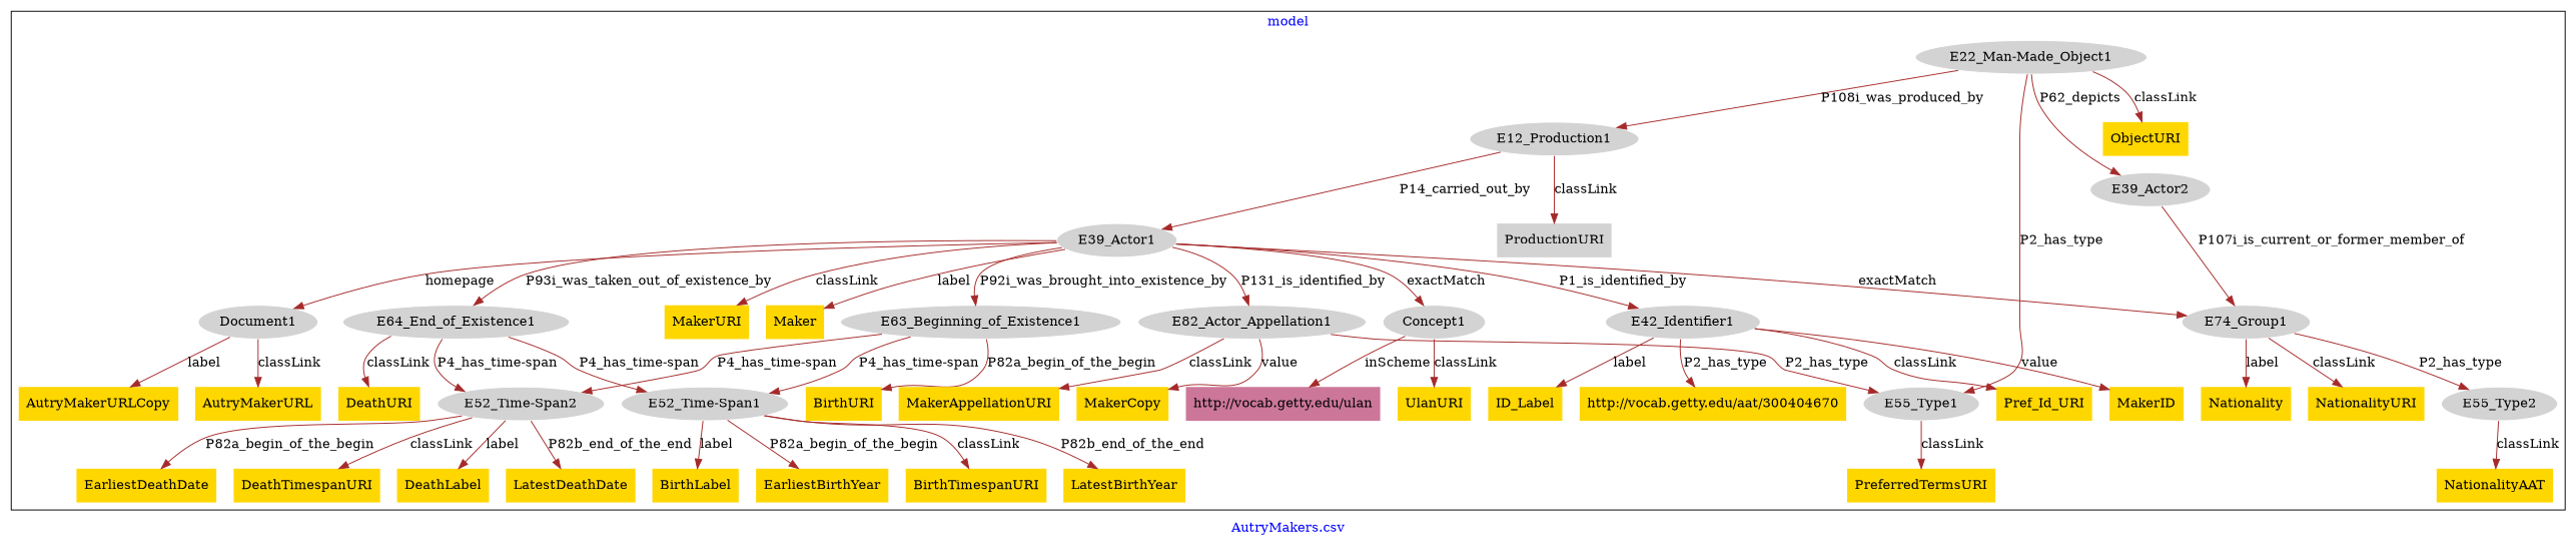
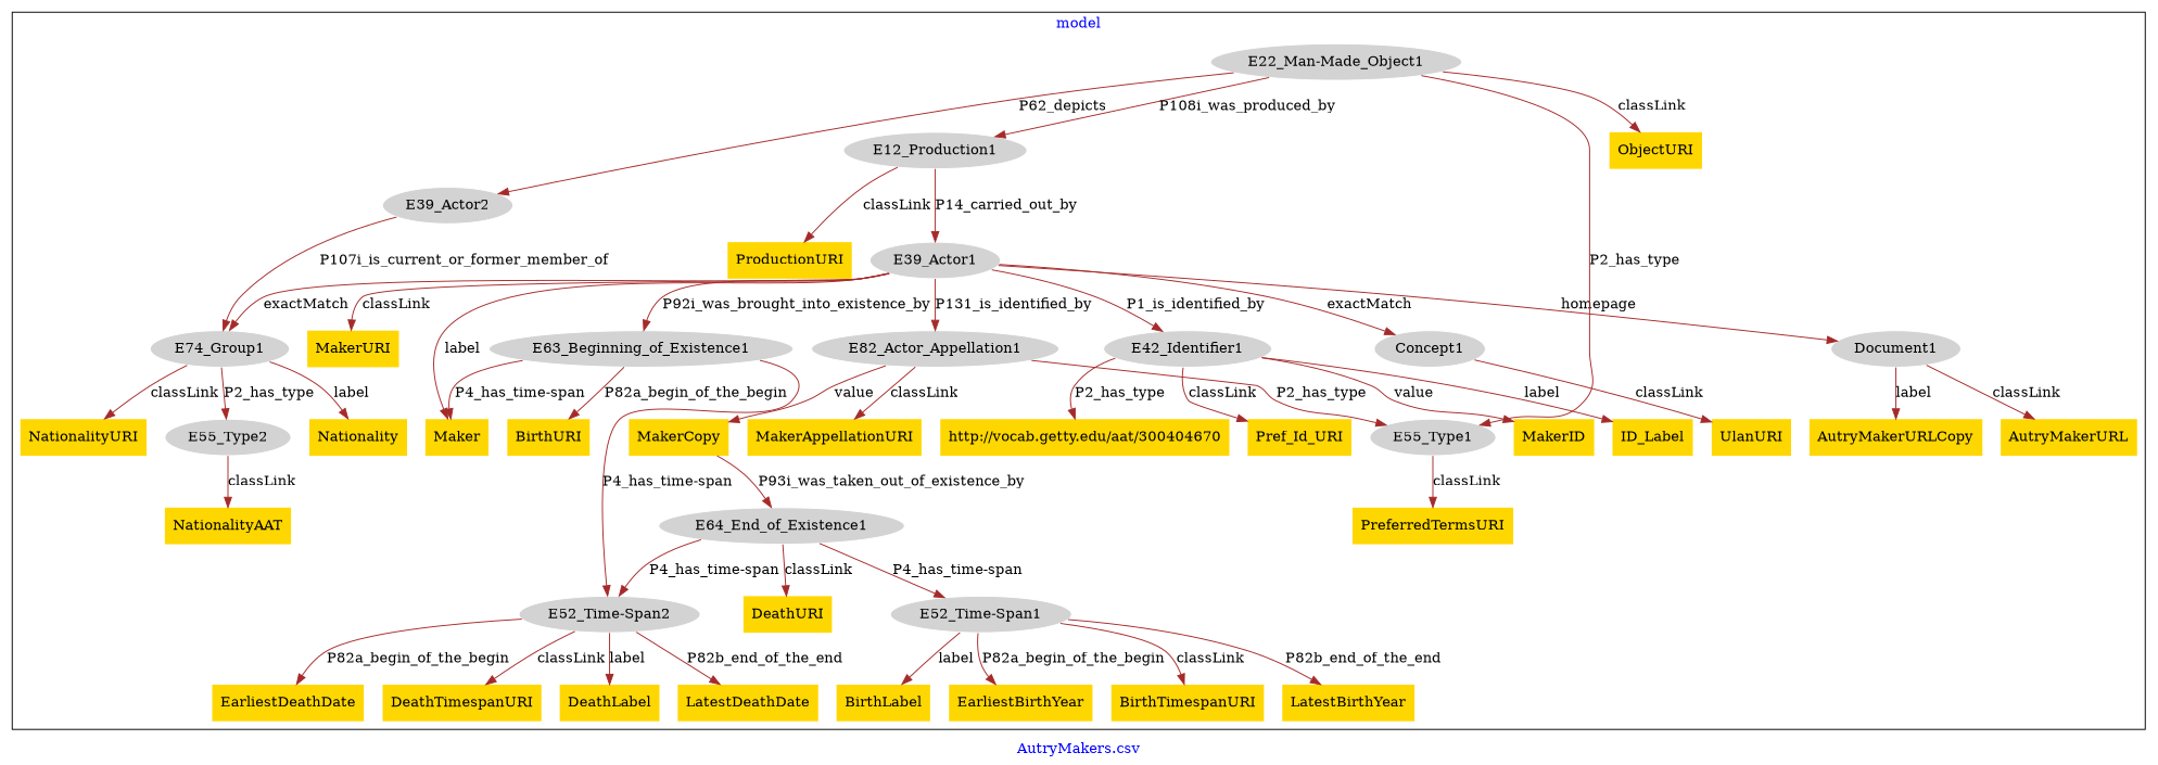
  digraph {
    fontcolor=blue
    label="AutryMakers.csv"
    remincross=true
    node [fillcolor=gold style=filled shape=plaintext]
    edge [color=brown fontcolor=black]
    n1 [color=white fillcolor=lightgray label=E12_Production1 shape=""]
    n2 [color=white fillcolor=lightgray label=E39_Actor1 shape=""]
    n3 [color=white fillcolor=lightgray label="E22_Man-Made_Object1" shape=""]
    n4 [color=white fillcolor=lightgray label=E39_Actor2 shape=""]
    n5 [color=white fillcolor=lightgray label=E42_Identifier1 shape=""]
    n6 [color=white fillcolor=lightgray label=E63_Beginning_of_Existence1 shape=""]
    n7 [color=white fillcolor=lightgray label=E64_End_of_Existence1 shape=""]
    n8 [color=white fillcolor=lightgray label=E82_Actor_Appellation1 shape=""]
    n9 [color=white fillcolor=lightgray label=Concept1 shape=""]
    n10 [color=white fillcolor=lightgray label=Document1 shape=""]
    n11 [color=white fillcolor=lightgray label=E74_Group1 shape=""]
    n12 [color=white fillcolor=lightgray label="E52_Time-Span2" shape=""]
    n13 [color=white fillcolor=lightgray label="E52_Time-Span1" shape=""]
    n14 [color=white fillcolor=lightgray label=E55_Type2 shape=""]
    n15 [color=white fillcolor=lightgray label=E55_Type1 shape=""]
    n16 [label=NationalityAAT]
    n17 [label=ObjectURI]
    n18 [label=BirthURI]
    n19 [label=MakerURI]
    n20 [label=Pref_Id_URI]
-   n21 [fillcolor=lightgray label=ProductionURI]
+   n21 [label=ProductionURI]
    n22 [label=EarliestDeathDate]
    n23 [label=AutryMakerURL]
    n24 [label=Maker]
    n25 [label=DeathTimespanURI]
    n26 [label=Nationality]
    n27 [label=MakerAppellationURI]
    n28 [label=BirthLabel]
    n29 [label=DeathLabel]
    n30 [label=MakerCopy]
    n31 [label=DeathURI]
    n32 [label=EarliestBirthYear]
    n33 [label=PreferredTermsURI]
    n34 [label=BirthTimespanURI]
    n35 [label=NationalityURI]
    n36 [label=MakerID]
    n37 [label=UlanURI]
    n38 [label=LatestBirthYear]
    n39 [label=LatestDeathDate]
    n40 [label=ID_Label]
    n41 [label=AutryMakerURLCopy]
    n42 [label="http://vocab.getty.edu/aat/300404670"]
-   n43 [fillcolor="#CC7799" label="http://vocab.getty.edu/ulan"]
    subgraph cluster_1 {
      label=model
      n1
      n2
      n3
      n4
      n5
      n6
      n7
      n8
      n9
      n10
      n11
      n12
      n13
      n14
      n15
      n16
      n17
      n18
      n19
      n20
      n21
      n22
      n23
      n24
      n25
      n26
      n27
      n28
      n29
      n30
      n31
      n32
      n33
      n34
      n35
      n36
      n37
      n38
      n39
      n40
      n41
      n42
-     n43
    }
    n1 -> n2 [label=P14_carried_out_by]
    n1 -> n21 [label=classLink]
    n2 -> n5 [label=P1_is_identified_by]
    n2 -> n6 [label=P92i_was_brought_into_existence_by]
-   n2 -> n7 [label=P93i_was_taken_out_of_existence_by]
+   n30 -> n7 [label=P93i_was_taken_out_of_existence_by]
    n2 -> n8 [label=P131_is_identified_by]
    n2 -> n9 [label=exactMatch]
    n2 -> n10 [label=homepage]
    n2 -> n11 [label=exactMatch]
    n2 -> n19 [label=classLink]
    n2 -> n24 [label=label]
    n3 -> n1 [label=P108i_was_produced_by]
    n3 -> n4 [label=P62_depicts]
    n3 -> n15 [label=P2_has_type]
    n3 -> n17 [label=classLink]
    n4 -> n11 [label=P107i_is_current_or_former_member_of]
    n5 -> n20 [label=classLink]
    n5 -> n36 [label=value]
    n5 -> n40 [label=label]
    n5 -> n42 [label=P2_has_type]
    n6 -> n12 [label="P4_has_time-span"]
-   n6 -> n13 [label="P4_has_time-span"]
+   n6 -> n24 [label="P4_has_time-span"]
    n6 -> n18 [label=P82a_begin_of_the_begin]
    n7 -> n12 [label="P4_has_time-span"]
    n7 -> n13 [label="P4_has_time-span"]
    n7 -> n31 [label=classLink]
    n8 -> n15 [label=P2_has_type]
    n8 -> n27 [label=classLink]
    n8 -> n30 [label=value]
    n9 -> n37 [label=classLink]
-   n9 -> n43 [label=inScheme]
    n10 -> n23 [label=classLink]
    n10 -> n41 [label=label]
    n11 -> n14 [label=P2_has_type]
    n11 -> n26 [label=label]
    n11 -> n35 [label=classLink]
    n12 -> n22 [label=P82a_begin_of_the_begin]
    n12 -> n25 [label=classLink]
    n12 -> n29 [label=label]
    n12 -> n39 [label=P82b_end_of_the_end]
    n13 -> n28 [label=label]
    n13 -> n32 [label=P82a_begin_of_the_begin]
    n13 -> n34 [label=classLink]
    n13 -> n38 [label=P82b_end_of_the_end]
    n14 -> n16 [label=classLink]
    n15 -> n33 [label=classLink]
  }
